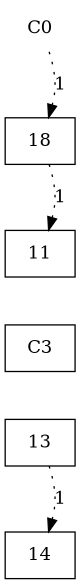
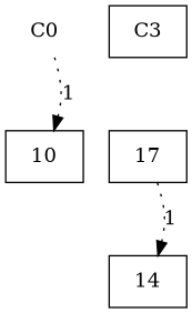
  digraph {
    rankdir=TB
    node [shape=rect]
    edge [style=invis weight=1000]
    C0 [shape=none]
-   n2 [label=18]
-   n3 [label=11]
+   n2 [label=10]
    C3
-   n5 [label=13]
+   n5 [label=17]
    n6 [label=14]
    C0 -> n2
    C0 -> n2 [label=1 style=dotted weight=1]
-   n2 -> n3
-   n2 -> n3 [label=1 style=dotted weight=1]
-   n3 -> C3
    C3 -> n5
    n5 -> n6
    n5 -> n6 [label=1 style=dotted weight=1]
  }
